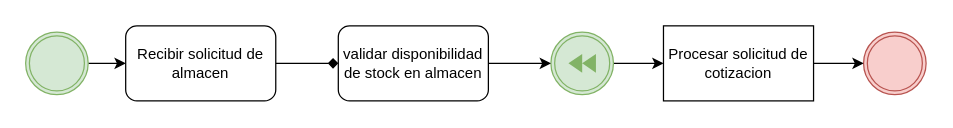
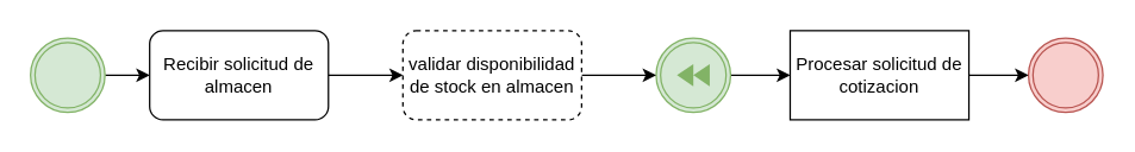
  <mxCell id="0" />
  <mxCell id="1" parent="0" />
  <mxCell id="2" value="" style="edgeStyle=orthogonalEdgeStyle;rounded=0;orthogonalLoop=1;jettySize=auto;html=1;" edge="1" parent="1" source="3" target="8"><mxGeometry relative="1" as="geometry" /></mxCell>
  <mxCell id="3" value="" style="points=[[0.145,0.145,0],[0.5,0,0],[0.855,0.145,0],[1,0.5,0],[0.855,0.855,0],[0.5,1,0],[0.145,0.855,0],[0,0.5,0]];shape=mxgraph.bpmn.event;html=1;verticalLabelPosition=bottom;labelBackgroundColor=#ffffff;verticalAlign=top;align=center;perimeter=ellipsePerimeter;outlineConnect=0;aspect=fixed;outline=throwing;symbol=compensation;fillColor=#d5e8d4;strokeColor=#82b366;" vertex="1" parent="1"><mxGeometry x="440" y="25" width="50" height="50" as="geometry" /></mxCell>
  <mxCell id="4" value="" style="points=[[0.145,0.145,0],[0.5,0,0],[0.855,0.145,0],[1,0.5,0],[0.855,0.855,0],[0.5,1,0],[0.145,0.855,0],[0,0.5,0]];shape=mxgraph.bpmn.event;html=1;verticalLabelPosition=bottom;labelBackgroundColor=#ffffff;verticalAlign=top;align=center;perimeter=ellipsePerimeter;outlineConnect=0;aspect=fixed;outline=throwing;symbol=general;fillColor=#f8cecc;strokeColor=#b85450;" vertex="1" parent="1"><mxGeometry x="690" y="25" width="50" height="50" as="geometry" /></mxCell>
  <mxCell id="5" value="" style="edgeStyle=orthogonalEdgeStyle;rounded=0;orthogonalLoop=1;jettySize=auto;html=1;" edge="1" parent="1" source="6" target="12"><mxGeometry relative="1" as="geometry" /></mxCell>
  <mxCell id="6" value="" style="points=[[0.145,0.145,0],[0.5,0,0],[0.855,0.145,0],[1,0.5,0],[0.855,0.855,0],[0.5,1,0],[0.145,0.855,0],[0,0.5,0]];shape=mxgraph.bpmn.event;html=1;verticalLabelPosition=bottom;labelBackgroundColor=#ffffff;verticalAlign=top;align=center;perimeter=ellipsePerimeter;outlineConnect=0;aspect=fixed;outline=throwing;symbol=general;fillColor=#d5e8d4;strokeColor=#82b366;" vertex="1" parent="1"><mxGeometry x="20" y="25" width="50" height="50" as="geometry" /></mxCell>
  <mxCell id="7" value="" style="edgeStyle=orthogonalEdgeStyle;rounded=0;orthogonalLoop=1;jettySize=auto;html=1;" edge="1" parent="1" source="8" target="4"><mxGeometry relative="1" as="geometry" /></mxCell>
  <mxCell id="8" value="Procesar solicitud de cotizacion" style="whiteSpace=wrap;html=1;rounded=0;" vertex="1" parent="1"><mxGeometry x="530" y="20" width="120" height="60" as="geometry" /></mxCell>
  <mxCell id="9" value="" style="edgeStyle=orthogonalEdgeStyle;rounded=0;orthogonalLoop=1;jettySize=auto;html=1;" edge="1" parent="1" source="10" target="3"><mxGeometry relative="1" as="geometry" /></mxCell>
- <mxCell id="10" value="validar disponibilidad de stock en almacen" style="rounded=1;whiteSpace=wrap;html=1;" vertex="1" parent="1"><mxGeometry x="270" y="20" width="120" height="60" as="geometry" /></mxCell>
- <mxCell id="11" value="" style="edgeStyle=orthogonalEdgeStyle;rounded=0;orthogonalLoop=1;jettySize=auto;html=1;endArrow=diamond;" edge="1" parent="1" source="12" target="10"><mxGeometry relative="1" as="geometry" /></mxCell>
+ <mxCell id="10" value="validar disponibilidad de stock en almacen" style="rounded=1;whiteSpace=wrap;html=1;dashed=1;" vertex="1" parent="1"><mxGeometry x="270" y="20" width="120" height="60" as="geometry" /></mxCell>
+ <mxCell id="11" value="" style="edgeStyle=orthogonalEdgeStyle;rounded=0;orthogonalLoop=1;jettySize=auto;html=1;" edge="1" parent="1" source="12" target="10"><mxGeometry relative="1" as="geometry" /></mxCell>
  <mxCell id="12" value="Recibir solicitud de almacen" style="rounded=1;whiteSpace=wrap;html=1;" vertex="1" parent="1"><mxGeometry x="100" y="20" width="120" height="60" as="geometry" /></mxCell>
